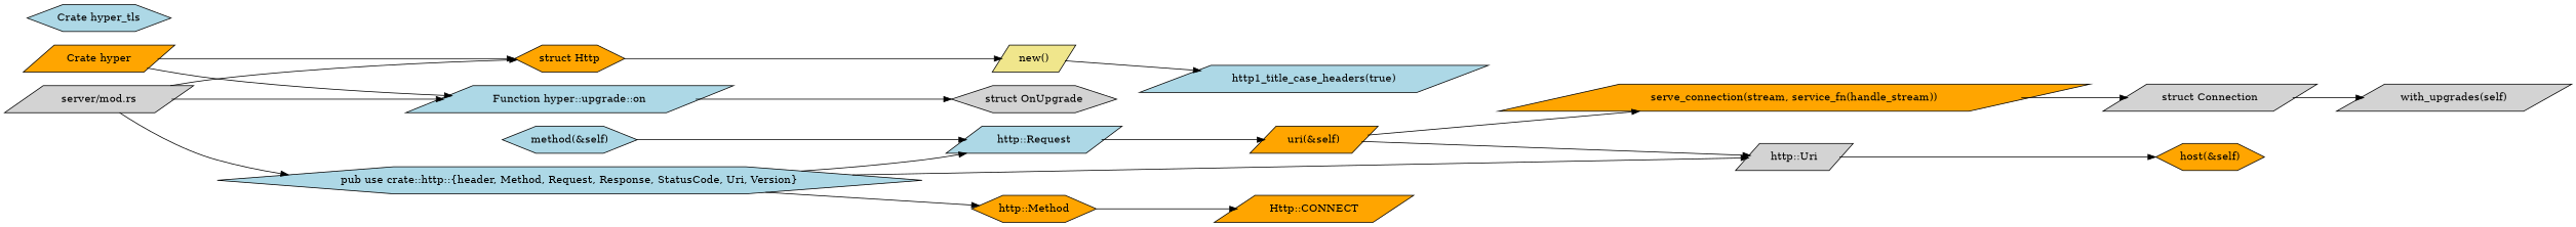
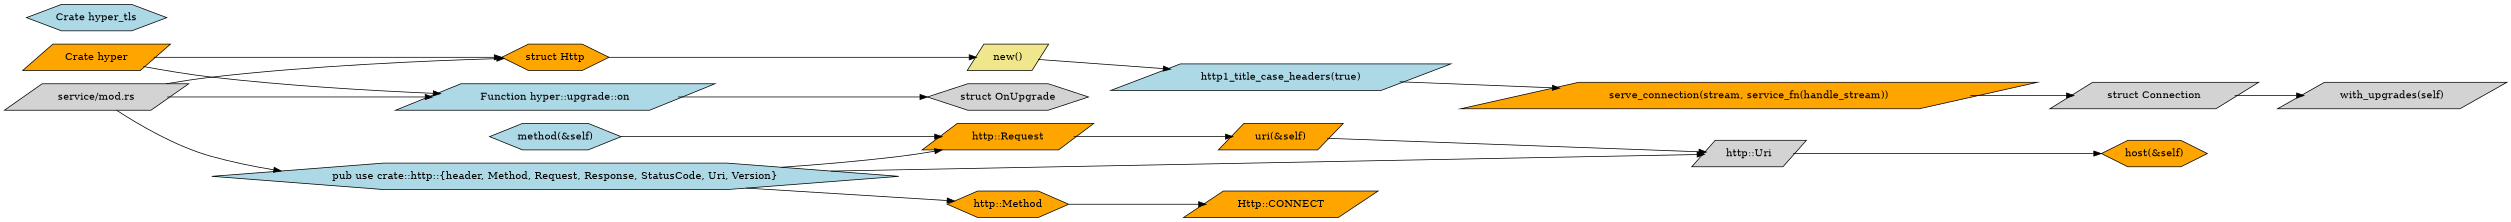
  digraph {
    rankdir=LR
    node [fillcolor=orange shape=parallelogram style=filled]
    n1 [label="Crate hyper"]
    n2 [label="struct Http" shape=hexagon]
    n3 [fillcolor=lightblue label="Function hyper::upgrade::on"]
    "new()" [fillcolor=khaki]
    n5 [fillcolor=lightgrey label="struct OnUpgrade" shape=hexagon]
    n6 [fillcolor=lightblue label="Crate hyper_tls" shape=hexagon]
    "http1_title_case_headers(true)" [fillcolor=lightblue]
    n8 [fillcolor=lightgrey label="struct Connection"]
    "with_upgrades(self)" [fillcolor=lightgrey]
    n10 [fillcolor=lightblue label="pub use crate::http::{header, Method, Request, Response, StatusCode, Uri, Version}" shape=hexagon]
-   "http::Request" [fillcolor=lightblue]
+   "http::Request"
    "http::Method" [shape=hexagon]
    "http::Uri" [fillcolor=lightgrey]
    "uri(&self)"
    n15 [label="Http::CONNECT"]
    "host(&self)" [shape=hexagon]
    "serve_connection(stream, service_fn(handle_stream))"
    "method(&self)" [fillcolor=lightblue shape=hexagon]
-   "server/mod.rs" [fillcolor=lightgrey]
+   "server/mod.rs" [fillcolor=lightgrey label="service/mod.rs"]
    n1 -> n2
    n1 -> n3
    n2 -> "new()"
    n3 -> n5
    "new()" -> "http1_title_case_headers(true)"
-   "uri(&self)" -> "serve_connection(stream, service_fn(handle_stream))"
+   "http1_title_case_headers(true)" -> "serve_connection(stream, service_fn(handle_stream))"
    n8 -> "with_upgrades(self)"
    n10 -> "http::Request"
    n10 -> "http::Method"
    n10 -> "http::Uri"
    "http::Request" -> "uri(&self)"
    "http::Method" -> n15
    "http::Uri" -> "host(&self)"
    "uri(&self)" -> "http::Uri"
    "serve_connection(stream, service_fn(handle_stream))" -> n8
    "method(&self)" -> "http::Request"
    "server/mod.rs" -> n2
    "server/mod.rs" -> n3
    "server/mod.rs" -> n10
  }
